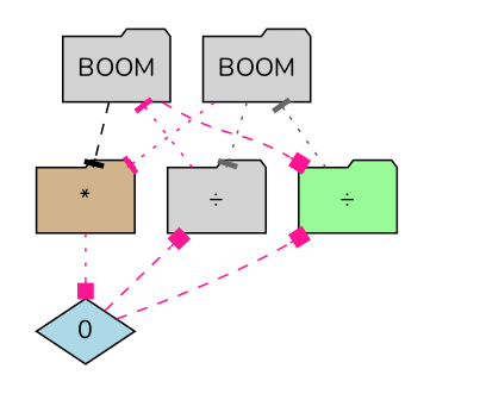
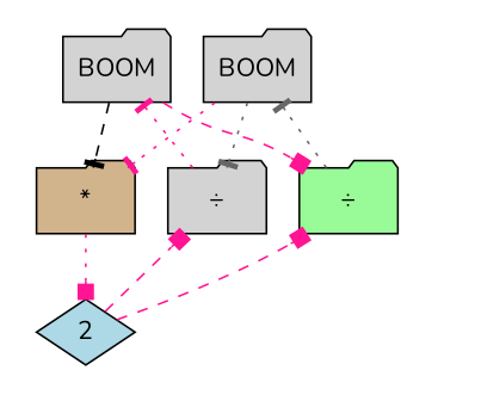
  digraph {
    rankdir=TB
    fontname=Nunito
    node [shape=folder style=filled fillcolor=lightgrey fontname=Nunito]
    edge [weight=50 color=deeppink style=dotted arrowhead=tee fontname=Nunito]
    n1 [label="÷"]
    n2 [label="*" fillcolor=tan]
    n3 [label="÷" fillcolor=palegreen]
    n4 [label=BOOM]
    n5 [label=BOOM]
-   n6 [label=0 fillcolor=lightblue shape=diamond]
+   n6 [label=2 fillcolor=lightblue shape=diamond]
    subgraph cluster_1 {
      style=invis
      n1
      n2
      n3
    }
    subgraph cluster_2 {
      style=invis
      n4
      n5
    }
    subgraph cluster_3 {
      style=invis
      n6
    }
    n1 -> n5
    n2 -> n6 [arrowhead=box]
    n3 -> n4 [color=gray40]
    n4 -> n1 [color=gray40]
    n4 -> n2
    n4 -> n6 [minlen=2 style=invis weight=0 color="" arrowhead=""]
    n5 -> n2 [color=black style=dashed]
    n5 -> n3 [style=dashed arrowhead=box]
    n5 -> n6 [minlen=2 style=invis weight=0 color="" arrowhead=""]
    n6 -> n1 [style=dashed arrowhead=box weight=""]
    n6 -> n3 [style=dashed arrowhead=box weight=""]
  }
